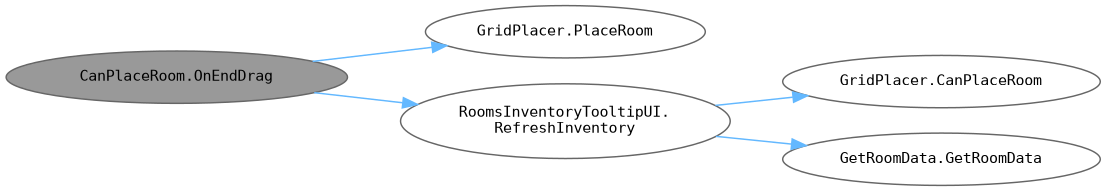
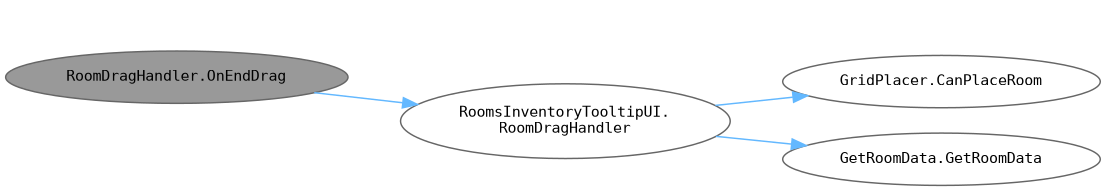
  digraph {
    rankdir=LR
    node [color=grey40 fillcolor=white fontname=Consolas fontsize=10 margin=0.1 style=filled]
    edge [color=steelblue1 fontname=Helvetica fontsize=10 labelfontname=Helvetica labelfontsize=10 style=solid]
-   n1 [color=gray40 fillcolor=grey60 fontcolor=black height=0.2 label="CanPlaceRoom.OnEndDrag" width=0.4]
-   n2 [height=0.2 label="GridPlacer.PlaceRoom" width=0.4]
-   n3 [height=0.2 label="RoomsInventoryTooltipUI.\lRefreshInventory" width=0.4]
+   n1 [color=gray40 fillcolor=grey60 fontcolor=black height=0.2 label="RoomDragHandler.OnEndDrag" width=0.4]
+   n3 [height=0.2 label="RoomsInventoryTooltipUI.\lRoomDragHandler" width=0.4]
    n4 [height=0.2 label="GridPlacer.CanPlaceRoom" width=0.4]
    n5 [height=0.2 label="GetRoomData.GetRoomData" width=0.4]
-   n1 -> n2
    n1 -> n3
    n3 -> n4
    n3 -> n5
  }
